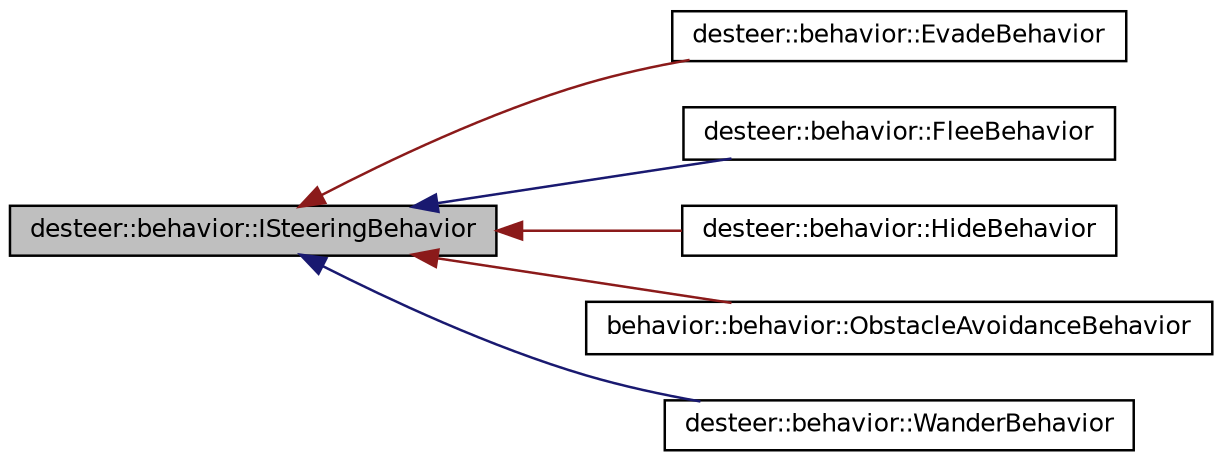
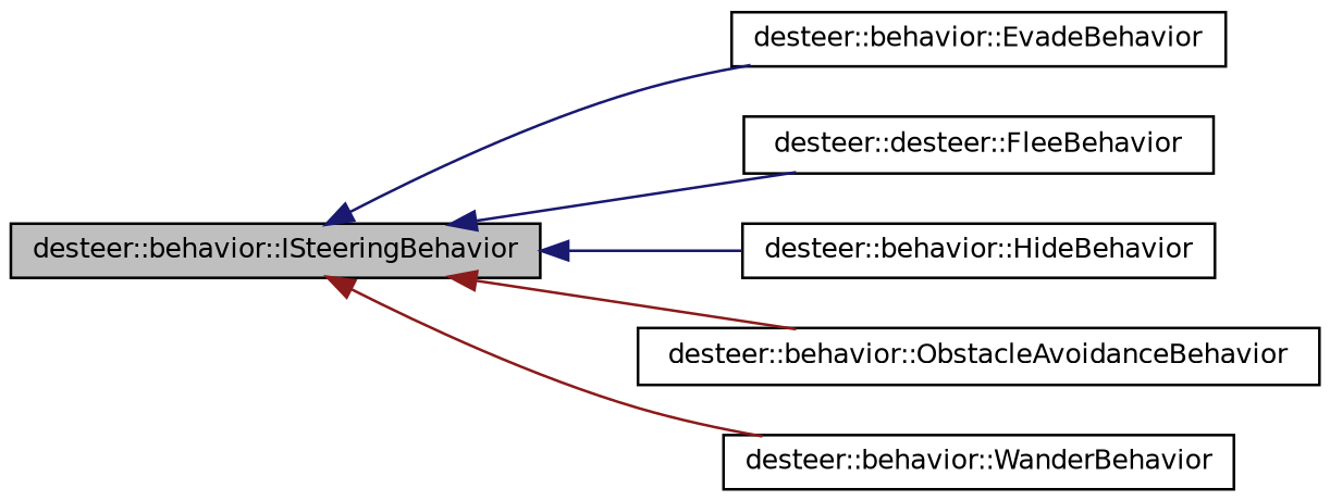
  digraph {
    rankdir=LR
    node [color=black fillcolor=white fontname=Helvetica fontsize=10 shape=record style=filled]
    edge [color=midnightblue dir=back fontname=Helvetica fontsize=10 labelfontname=Helvetica labelfontsize=10 style=solid]
    n1 [fillcolor=grey75 fontcolor=black height=0.2 label="desteer::behavior::ISteeringBehavior" width=0.4]
    n2 [height=0.2 label="desteer::behavior::EvadeBehavior" width=0.4]
-   n3 [height=0.2 label="desteer::behavior::FleeBehavior" width=0.4]
+   n3 [height=0.2 label="desteer::desteer::FleeBehavior" width=0.4]
    n4 [height=0.2 label="desteer::behavior::HideBehavior" width=0.4]
-   n5 [height=0.2 label="behavior::behavior::ObstacleAvoidanceBehavior" width=0.4]
+   n5 [height=0.2 label="desteer::behavior::ObstacleAvoidanceBehavior" width=0.4]
    n6 [height=0.2 label="desteer::behavior::WanderBehavior" width=0.4]
-   n1 -> n2 [color=firebrick4]
+   n1 -> n2
    n1 -> n3
-   n1 -> n4 [color=firebrick4]
+   n1 -> n4
    n1 -> n5 [color=firebrick4]
-   n1 -> n6
+   n1 -> n6 [color=firebrick4]
  }
